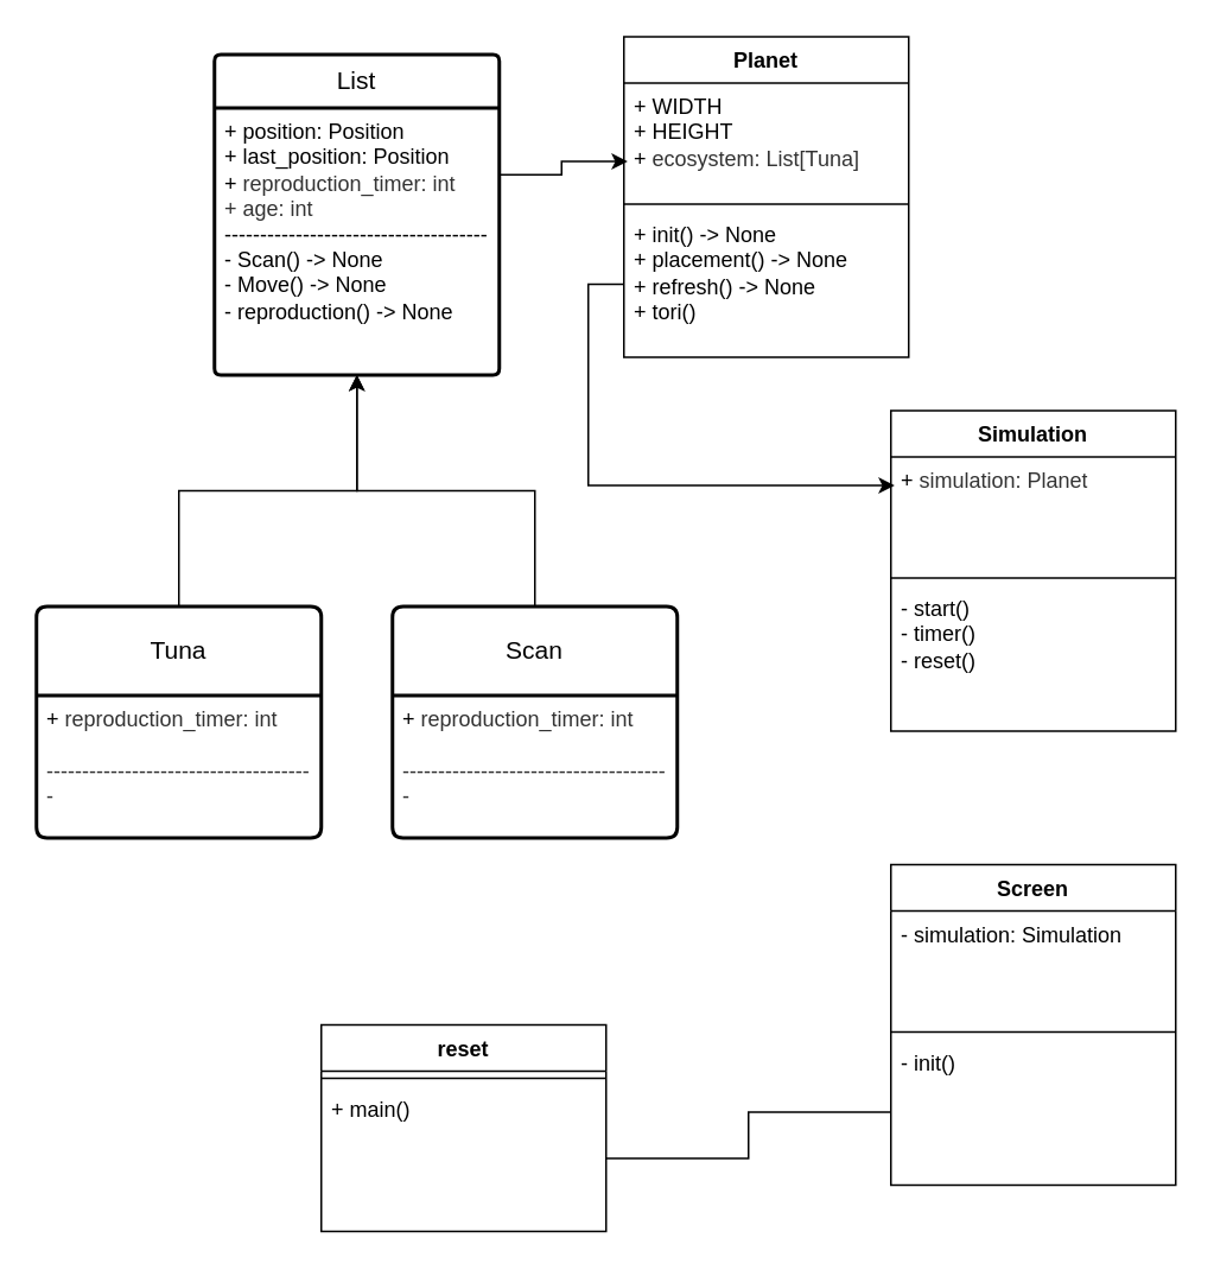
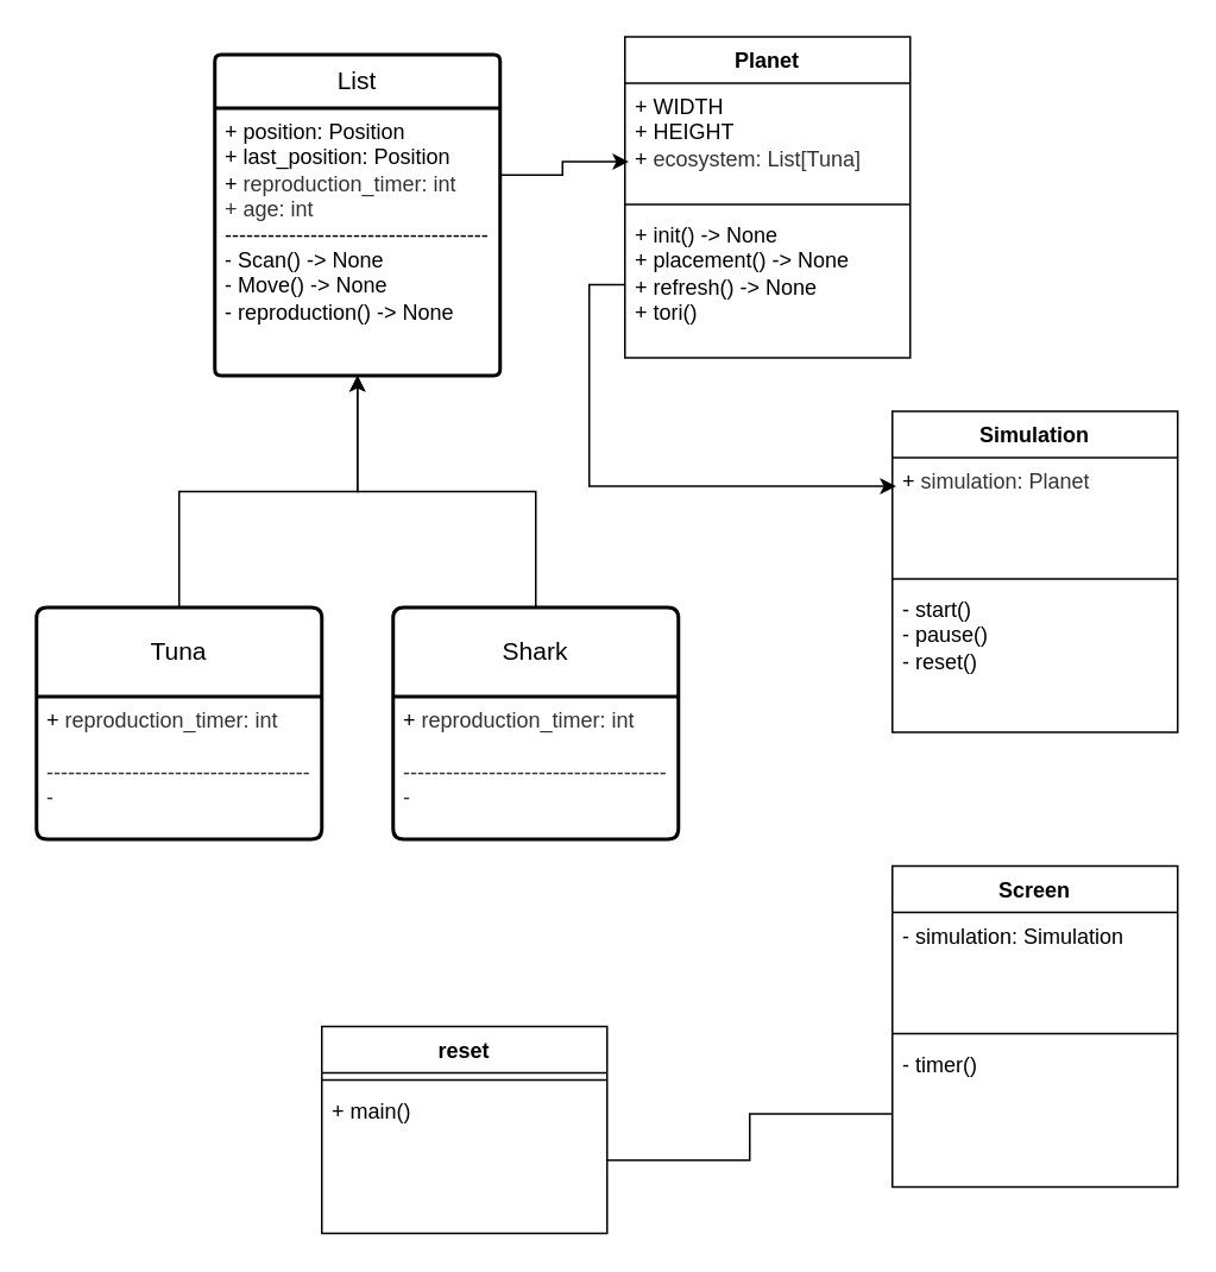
  <mxCell id="0" />
  <mxCell id="1" parent="0" />
  <mxCell id="2" value="List" style="swimlane;childLayout=stackLayout;horizontal=1;startSize=30;horizontalStack=0;rounded=1;fontSize=14;fontStyle=0;strokeWidth=2;resizeParent=0;resizeLast=1;shadow=0;dashed=0;align=center;arcSize=4;whiteSpace=wrap;html=1;" parent="1" vertex="1"><mxGeometry x="120" y="30" width="160" height="180" as="geometry" /></mxCell>
  <mxCell id="3" value="+ position: Position&lt;br&gt;+ last_position: Position&lt;div&gt;+&amp;nbsp;&lt;span style=&quot;background-color: rgb(255, 255, 255); color: rgb(51, 51, 51);&quot;&gt;&lt;font face=&quot;Helvetica&quot;&gt;reproduction_timer: int&lt;/font&gt;&lt;/span&gt;&lt;/div&gt;&lt;div&gt;&lt;font color=&quot;#333333&quot;&gt;+ age: int&lt;br&gt;&lt;/font&gt;&lt;div&gt;-------------------------------------&lt;/div&gt;&lt;div&gt;- Scan() -&amp;gt; None&lt;/div&gt;&lt;div&gt;- Move()&lt;span style=&quot;background-color: transparent; color: light-dark(rgb(0, 0, 0), rgb(255, 255, 255));&quot;&gt;&amp;nbsp;&lt;/span&gt;&lt;span style=&quot;background-color: transparent; color: light-dark(rgb(0, 0, 0), rgb(255, 255, 255));&quot;&gt;-&amp;gt; None&lt;/span&gt;&lt;/div&gt;&lt;div&gt;- reproduction()&lt;span style=&quot;background-color: transparent; color: light-dark(rgb(0, 0, 0), rgb(255, 255, 255));&quot;&gt;&amp;nbsp;&lt;/span&gt;&lt;span style=&quot;background-color: transparent; color: light-dark(rgb(0, 0, 0), rgb(255, 255, 255));&quot;&gt;-&amp;gt; None&lt;/span&gt;&lt;/div&gt;&lt;/div&gt;" style="align=left;strokeColor=none;fillColor=none;spacingLeft=4;spacingRight=4;fontSize=12;verticalAlign=top;resizable=0;rotatable=0;part=1;html=1;whiteSpace=wrap;" parent="2" vertex="1"><mxGeometry y="30" width="160" height="150" as="geometry" /></mxCell>
  <mxCell id="4" style="edgeStyle=orthogonalEdgeStyle;rounded=0;orthogonalLoop=1;jettySize=auto;html=1;exitX=0.5;exitY=0;exitDx=0;exitDy=0;entryX=0.5;entryY=1;entryDx=0;entryDy=0;" parent="1" source="5" target="3" edge="1"><mxGeometry relative="1" as="geometry" /></mxCell>
  <mxCell id="5" value="Tuna" style="swimlane;childLayout=stackLayout;horizontal=1;startSize=50;horizontalStack=0;rounded=1;fontSize=14;fontStyle=0;strokeWidth=2;resizeParent=0;resizeLast=1;shadow=0;dashed=0;align=center;arcSize=4;whiteSpace=wrap;html=1;" parent="1" vertex="1"><mxGeometry x="20" y="340" width="160" height="130" as="geometry" /></mxCell>
  <mxCell id="6" value="+&amp;nbsp;&lt;span style=&quot;background-color: rgb(255, 255, 255); color: rgb(51, 51, 51);&quot;&gt;&lt;font face=&quot;Helvetica&quot;&gt;reproduction_timer: int&lt;/font&gt;&lt;/span&gt;&lt;div&gt;&lt;span style=&quot;background-color: rgb(255, 255, 255); color: rgb(51, 51, 51);&quot;&gt;&lt;font face=&quot;Helvetica&quot;&gt;&lt;br&gt;&lt;/font&gt;&lt;/span&gt;&lt;/div&gt;&lt;div&gt;&lt;span style=&quot;background-color: rgb(255, 255, 255); color: rgb(51, 51, 51);&quot;&gt;&lt;font face=&quot;Helvetica&quot;&gt;-------------------------------------&lt;/font&gt;&lt;/span&gt;&lt;/div&gt;&lt;div&gt;&lt;span style=&quot;background-color: rgb(255, 255, 255); color: rgb(51, 51, 51);&quot;&gt;&lt;font face=&quot;Helvetica&quot;&gt;-&amp;nbsp;&lt;/font&gt;&lt;/span&gt;&lt;/div&gt;&lt;div&gt;&lt;span style=&quot;background-color: rgb(255, 255, 255); color: rgb(51, 51, 51);&quot;&gt;&lt;font face=&quot;Helvetica&quot;&gt;&lt;br&gt;&lt;/font&gt;&lt;/span&gt;&lt;/div&gt;" style="align=left;strokeColor=none;fillColor=none;spacingLeft=4;spacingRight=4;fontSize=12;verticalAlign=top;resizable=0;rotatable=0;part=1;html=1;whiteSpace=wrap;" parent="5" vertex="1"><mxGeometry y="50" width="160" height="80" as="geometry" /></mxCell>
  <mxCell id="7" style="edgeStyle=orthogonalEdgeStyle;rounded=0;orthogonalLoop=1;jettySize=auto;html=1;exitX=0.5;exitY=0;exitDx=0;exitDy=0;entryX=0.5;entryY=1;entryDx=0;entryDy=0;" parent="1" source="8" target="3" edge="1"><mxGeometry relative="1" as="geometry" /></mxCell>
- <mxCell id="8" value="Scan" style="swimlane;childLayout=stackLayout;horizontal=1;startSize=50;horizontalStack=0;rounded=1;fontSize=14;fontStyle=0;strokeWidth=2;resizeParent=0;resizeLast=1;shadow=0;dashed=0;align=center;arcSize=4;whiteSpace=wrap;html=1;" parent="1" vertex="1"><mxGeometry x="220" y="340" width="160" height="130" as="geometry" /></mxCell>
+ <mxCell id="8" value="Shark" style="swimlane;childLayout=stackLayout;horizontal=1;startSize=50;horizontalStack=0;rounded=1;fontSize=14;fontStyle=0;strokeWidth=2;resizeParent=0;resizeLast=1;shadow=0;dashed=0;align=center;arcSize=4;whiteSpace=wrap;html=1;" parent="1" vertex="1"><mxGeometry x="220" y="340" width="160" height="130" as="geometry" /></mxCell>
  <mxCell id="9" value="+&amp;nbsp;&lt;span style=&quot;background-color: rgb(255, 255, 255); color: rgb(51, 51, 51);&quot;&gt;&lt;font face=&quot;Helvetica&quot;&gt;reproduction_timer: int&lt;/font&gt;&lt;/span&gt;&lt;div&gt;&lt;span style=&quot;background-color: rgb(255, 255, 255); color: rgb(51, 51, 51);&quot;&gt;&lt;font face=&quot;Helvetica&quot;&gt;&lt;br&gt;&lt;/font&gt;&lt;/span&gt;&lt;/div&gt;&lt;div&gt;&lt;span style=&quot;background-color: rgb(255, 255, 255); color: rgb(51, 51, 51);&quot;&gt;&lt;font face=&quot;Helvetica&quot;&gt;-------------------------------------&lt;/font&gt;&lt;/span&gt;&lt;/div&gt;&lt;div&gt;&lt;span style=&quot;background-color: rgb(255, 255, 255); color: rgb(51, 51, 51);&quot;&gt;&lt;font face=&quot;Helvetica&quot;&gt;-&amp;nbsp;&lt;/font&gt;&lt;/span&gt;&lt;/div&gt;&lt;div&gt;&lt;span style=&quot;background-color: rgb(255, 255, 255); color: rgb(51, 51, 51);&quot;&gt;&lt;font face=&quot;Helvetica&quot;&gt;&lt;br&gt;&lt;/font&gt;&lt;/span&gt;&lt;/div&gt;" style="align=left;strokeColor=none;fillColor=none;spacingLeft=4;spacingRight=4;fontSize=12;verticalAlign=top;resizable=0;rotatable=0;part=1;html=1;whiteSpace=wrap;" parent="8" vertex="1"><mxGeometry y="50" width="160" height="80" as="geometry" /></mxCell>
  <mxCell id="10" value="Simulation" style="swimlane;fontStyle=1;align=center;verticalAlign=top;childLayout=stackLayout;horizontal=1;startSize=26;horizontalStack=0;resizeParent=1;resizeParentMax=0;resizeLast=0;collapsible=1;marginBottom=0;whiteSpace=wrap;html=1;" parent="1" vertex="1"><mxGeometry x="500" y="230" width="160" height="180" as="geometry" /></mxCell>
  <mxCell id="11" value="+&amp;nbsp;&lt;span style=&quot;color: rgb(51, 51, 51); background-color: rgb(255, 255, 255);&quot;&gt;simulation: Planet&lt;/span&gt;" style="text;strokeColor=none;fillColor=none;align=left;verticalAlign=top;spacingLeft=4;spacingRight=4;overflow=hidden;rotatable=0;points=[[0,0.5],[1,0.5]];portConstraint=eastwest;whiteSpace=wrap;html=1;" parent="10" vertex="1"><mxGeometry y="26" width="160" height="64" as="geometry" /></mxCell>
  <mxCell id="12" value="" style="line;strokeWidth=1;fillColor=none;align=left;verticalAlign=middle;spacingTop=-1;spacingLeft=3;spacingRight=3;rotatable=0;labelPosition=right;points=[];portConstraint=eastwest;strokeColor=inherit;" parent="10" vertex="1"><mxGeometry y="90" width="160" height="8" as="geometry" /></mxCell>
- <mxCell id="13" value="- start()&lt;div&gt;- timer()&lt;/div&gt;&lt;div&gt;- reset()&lt;/div&gt;" style="text;strokeColor=none;fillColor=none;align=left;verticalAlign=top;spacingLeft=4;spacingRight=4;overflow=hidden;rotatable=0;points=[[0,0.5],[1,0.5]];portConstraint=eastwest;whiteSpace=wrap;html=1;" parent="10" vertex="1"><mxGeometry y="98" width="160" height="82" as="geometry" /></mxCell>
+ <mxCell id="13" value="- start()&lt;div&gt;- pause()&lt;/div&gt;&lt;div&gt;- reset()&lt;/div&gt;" style="text;strokeColor=none;fillColor=none;align=left;verticalAlign=top;spacingLeft=4;spacingRight=4;overflow=hidden;rotatable=0;points=[[0,0.5],[1,0.5]];portConstraint=eastwest;whiteSpace=wrap;html=1;" parent="10" vertex="1"><mxGeometry y="98" width="160" height="82" as="geometry" /></mxCell>
  <mxCell id="14" value="reset" style="swimlane;fontStyle=1;align=center;verticalAlign=top;childLayout=stackLayout;horizontal=1;startSize=26;horizontalStack=0;resizeParent=1;resizeParentMax=0;resizeLast=0;collapsible=1;marginBottom=0;whiteSpace=wrap;html=1;" parent="1" vertex="1"><mxGeometry x="180" y="575" width="160" height="116" as="geometry" /></mxCell>
  <mxCell id="15" value="" style="line;strokeWidth=1;fillColor=none;align=left;verticalAlign=middle;spacingTop=-1;spacingLeft=3;spacingRight=3;rotatable=0;labelPosition=right;points=[];portConstraint=eastwest;strokeColor=inherit;" parent="14" vertex="1"><mxGeometry y="26" width="160" height="8" as="geometry" /></mxCell>
  <mxCell id="16" value="+ main()" style="text;strokeColor=none;fillColor=none;align=left;verticalAlign=top;spacingLeft=4;spacingRight=4;overflow=hidden;rotatable=0;points=[[0,0.5],[1,0.5]];portConstraint=eastwest;whiteSpace=wrap;html=1;" parent="14" vertex="1"><mxGeometry y="34" width="160" height="82" as="geometry" /></mxCell>
  <mxCell id="17" value="Planet" style="swimlane;fontStyle=1;align=center;verticalAlign=top;childLayout=stackLayout;horizontal=1;startSize=26;horizontalStack=0;resizeParent=1;resizeParentMax=0;resizeLast=0;collapsible=1;marginBottom=0;whiteSpace=wrap;html=1;" parent="1" vertex="1"><mxGeometry x="350" y="20" width="160" height="180" as="geometry" /></mxCell>
  <mxCell id="18" value="&lt;div&gt;+ WIDTH&lt;/div&gt;&lt;div&gt;+ HEIGHT&lt;/div&gt;+&amp;nbsp;&lt;span style=&quot;color: rgb(51, 51, 51); background-color: rgb(255, 255, 255);&quot;&gt;ecosystem: List[Tuna]&lt;/span&gt;" style="text;strokeColor=none;fillColor=none;align=left;verticalAlign=top;spacingLeft=4;spacingRight=4;overflow=hidden;rotatable=0;points=[[0,0.5],[1,0.5]];portConstraint=eastwest;whiteSpace=wrap;html=1;" parent="17" vertex="1"><mxGeometry y="26" width="160" height="64" as="geometry" /></mxCell>
  <mxCell id="19" value="" style="line;strokeWidth=1;fillColor=none;align=left;verticalAlign=middle;spacingTop=-1;spacingLeft=3;spacingRight=3;rotatable=0;labelPosition=right;points=[];portConstraint=eastwest;strokeColor=inherit;" parent="17" vertex="1"><mxGeometry y="90" width="160" height="8" as="geometry" /></mxCell>
  <mxCell id="20" value="+ init()&amp;nbsp;-&amp;gt; None&lt;div&gt;+ placement()&lt;span style=&quot;background-color: transparent; color: light-dark(rgb(0, 0, 0), rgb(255, 255, 255));&quot;&gt;&amp;nbsp;&lt;/span&gt;&lt;span style=&quot;background-color: transparent; color: light-dark(rgb(0, 0, 0), rgb(255, 255, 255));&quot;&gt;-&amp;gt; None&lt;/span&gt;&lt;/div&gt;&lt;div&gt;+ refresh()&lt;span style=&quot;background-color: transparent; color: light-dark(rgb(0, 0, 0), rgb(255, 255, 255));&quot;&gt;&amp;nbsp;&lt;/span&gt;&lt;span style=&quot;background-color: transparent; color: light-dark(rgb(0, 0, 0), rgb(255, 255, 255));&quot;&gt;-&amp;gt; None&lt;/span&gt;&lt;/div&gt;&lt;div&gt;+ tori()&lt;/div&gt;" style="text;strokeColor=none;fillColor=none;align=left;verticalAlign=top;spacingLeft=4;spacingRight=4;overflow=hidden;rotatable=0;points=[[0,0.5],[1,0.5]];portConstraint=eastwest;whiteSpace=wrap;html=1;" parent="17" vertex="1"><mxGeometry y="98" width="160" height="82" as="geometry" /></mxCell>
  <mxCell id="21" value="Screen" style="swimlane;fontStyle=1;align=center;verticalAlign=top;childLayout=stackLayout;horizontal=1;startSize=26;horizontalStack=0;resizeParent=1;resizeParentMax=0;resizeLast=0;collapsible=1;marginBottom=0;whiteSpace=wrap;html=1;" parent="1" vertex="1"><mxGeometry x="500" y="485" width="160" height="180" as="geometry" /></mxCell>
  <mxCell id="22" value="- simulation: Simulation" style="text;strokeColor=none;fillColor=none;align=left;verticalAlign=top;spacingLeft=4;spacingRight=4;overflow=hidden;rotatable=0;points=[[0,0.5],[1,0.5]];portConstraint=eastwest;whiteSpace=wrap;html=1;" parent="21" vertex="1"><mxGeometry y="26" width="160" height="64" as="geometry" /></mxCell>
  <mxCell id="23" value="" style="line;strokeWidth=1;fillColor=none;align=left;verticalAlign=middle;spacingTop=-1;spacingLeft=3;spacingRight=3;rotatable=0;labelPosition=right;points=[];portConstraint=eastwest;strokeColor=inherit;" parent="21" vertex="1"><mxGeometry y="90" width="160" height="8" as="geometry" /></mxCell>
- <mxCell id="24" value="- init()" style="text;strokeColor=none;fillColor=none;align=left;verticalAlign=top;spacingLeft=4;spacingRight=4;overflow=hidden;rotatable=0;points=[[0,0.5],[1,0.5]];portConstraint=eastwest;whiteSpace=wrap;html=1;" parent="21" vertex="1"><mxGeometry y="98" width="160" height="82" as="geometry" /></mxCell>
+ <mxCell id="24" value="- timer()" style="text;strokeColor=none;fillColor=none;align=left;verticalAlign=top;spacingLeft=4;spacingRight=4;overflow=hidden;rotatable=0;points=[[0,0.5],[1,0.5]];portConstraint=eastwest;whiteSpace=wrap;html=1;" parent="21" vertex="1"><mxGeometry y="98" width="160" height="82" as="geometry" /></mxCell>
  <mxCell id="25" style="edgeStyle=orthogonalEdgeStyle;rounded=0;orthogonalLoop=1;jettySize=auto;html=1;exitX=1;exitY=0.25;exitDx=0;exitDy=0;entryX=0.013;entryY=0.688;entryDx=0;entryDy=0;entryPerimeter=0;" parent="1" source="3" target="18" edge="1"><mxGeometry relative="1" as="geometry" /></mxCell>
  <mxCell id="26" style="edgeStyle=orthogonalEdgeStyle;rounded=0;orthogonalLoop=1;jettySize=auto;html=1;exitX=1;exitY=0.5;exitDx=0;exitDy=0;entryX=0;entryY=0.5;entryDx=0;entryDy=0;endArrow=none;" parent="1" source="16" target="24" edge="1"><mxGeometry relative="1" as="geometry" /></mxCell>
  <mxCell id="27" style="edgeStyle=orthogonalEdgeStyle;rounded=0;orthogonalLoop=1;jettySize=auto;html=1;exitX=0;exitY=0.5;exitDx=0;exitDy=0;entryX=0.013;entryY=0.25;entryDx=0;entryDy=0;entryPerimeter=0;" parent="1" source="20" target="11" edge="1"><mxGeometry relative="1" as="geometry" /></mxCell>
